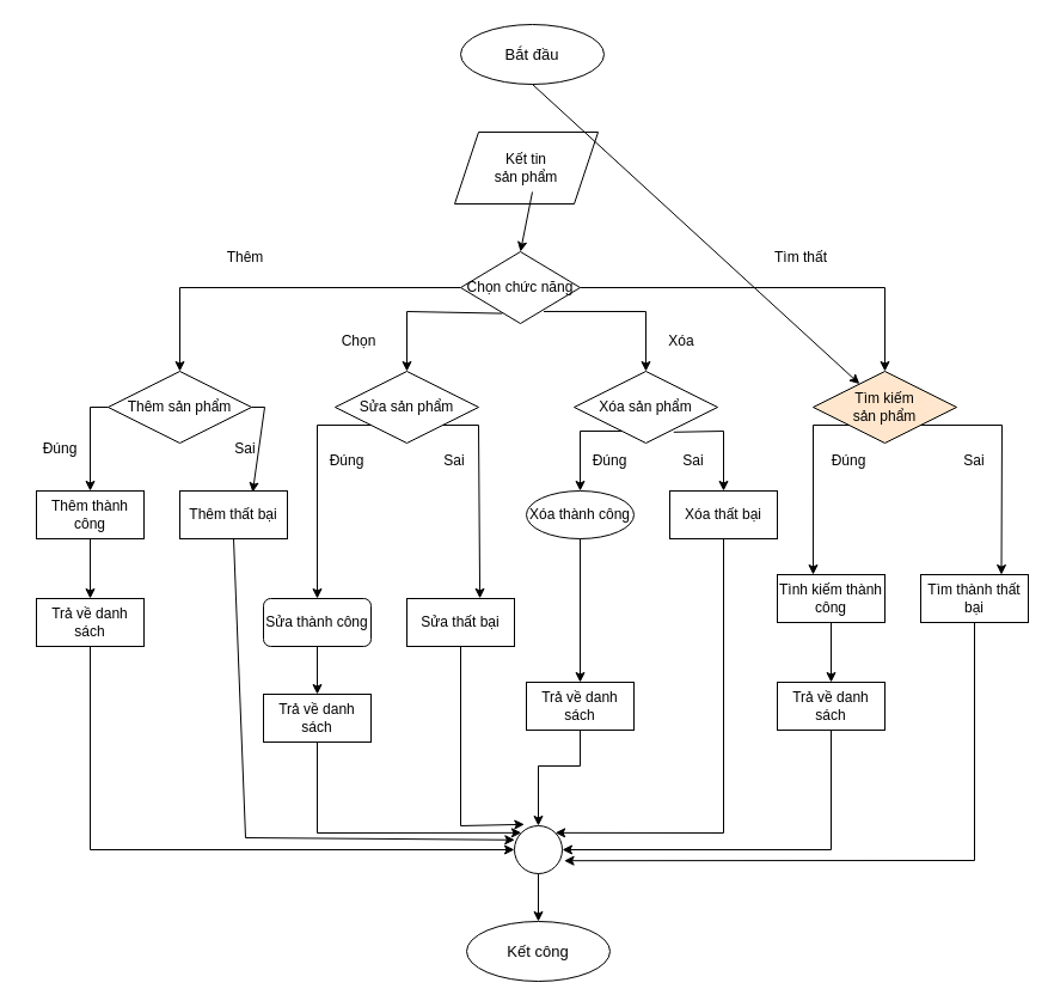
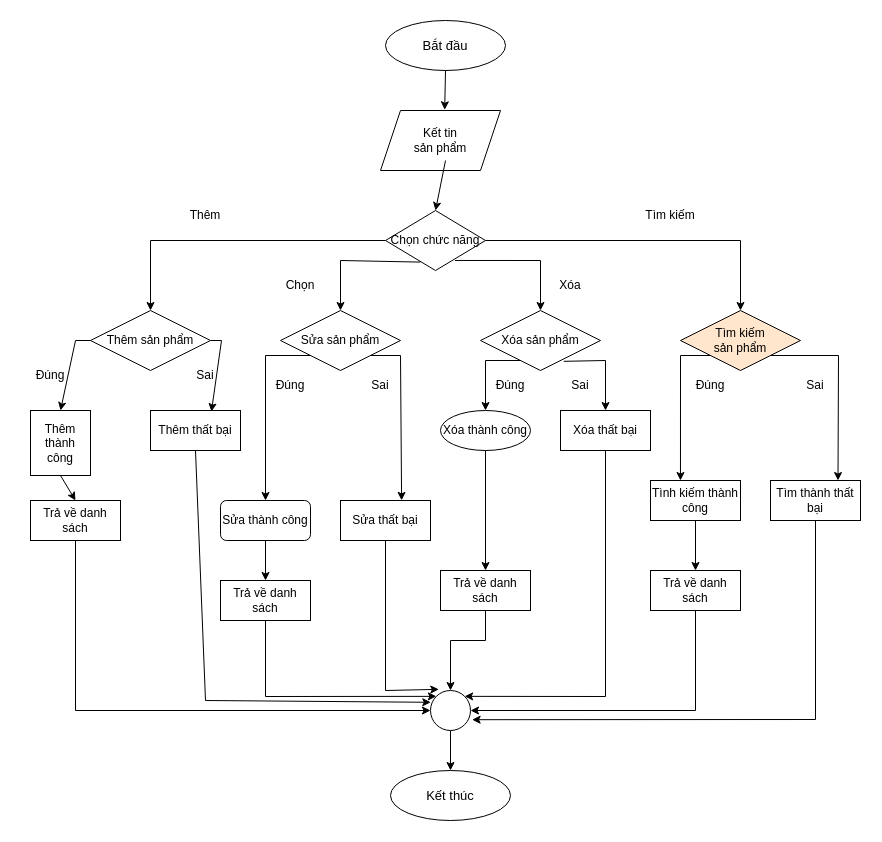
  <mxCell id="0" />
  <mxCell id="1" parent="0" />
  <mxCell id="2" value="Bắt đầu" style="ellipse;whiteSpace=wrap;html=1;fontSize=13;" parent="1" vertex="1"><mxGeometry x="385" y="20" width="120" height="50" as="geometry" /></mxCell>
  <mxCell id="3" value="Kết tin &lt;br&gt;sản phẩm" style="shape=parallelogram;perimeter=parallelogramPerimeter;whiteSpace=wrap;html=1;fixedSize=1;" vertex="1" parent="1"><mxGeometry x="380" y="110" width="120" height="60" as="geometry" /></mxCell>
  <mxCell id="4" value="Chọn chức năng" style="rhombus;whiteSpace=wrap;html=1;" vertex="1" parent="1"><mxGeometry x="385" y="210" width="100" height="60" as="geometry" /></mxCell>
  <mxCell id="5" value="Thêm sản phẩm" style="rhombus;whiteSpace=wrap;html=1;" vertex="1" parent="1"><mxGeometry x="90" y="310" width="120" height="60" as="geometry" /></mxCell>
  <mxCell id="6" value="Sửa sản phẩm" style="rhombus;whiteSpace=wrap;html=1;" vertex="1" parent="1"><mxGeometry x="280" y="310" width="120" height="60" as="geometry" /></mxCell>
  <mxCell id="7" value="Xóa sản phẩm" style="rhombus;whiteSpace=wrap;html=1;" vertex="1" parent="1"><mxGeometry x="480" y="310" width="120" height="60" as="geometry" /></mxCell>
  <mxCell id="8" value="Tìm kiếm &lt;br&gt;sản phẩm" style="rhombus;whiteSpace=wrap;html=1;fillColor=#ffe6cc;" vertex="1" parent="1"><mxGeometry x="680" y="310" width="120" height="60" as="geometry" /></mxCell>
- <mxCell id="9" value="Kết công" style="ellipse;whiteSpace=wrap;html=1;fontSize=13;" vertex="1" parent="1"><mxGeometry x="390" y="770" width="120" height="50" as="geometry" /></mxCell>
- <mxCell id="10" value="Thêm thành công" style="rounded=0;whiteSpace=wrap;html=1;" vertex="1" parent="1"><mxGeometry x="30" y="410" width="90" height="40" as="geometry" /></mxCell>
+ <mxCell id="9" value="Kết thúc" style="ellipse;whiteSpace=wrap;html=1;fontSize=13;" vertex="1" parent="1"><mxGeometry x="390" y="770" width="120" height="50" as="geometry" /></mxCell>
+ <mxCell id="10" value="Thêm thành công" style="rounded=0;whiteSpace=wrap;html=1;" vertex="1" parent="1"><mxGeometry x="30" y="410" width="60" height="65" as="geometry" /></mxCell>
  <mxCell id="11" value="Thêm thất bại" style="rounded=0;whiteSpace=wrap;html=1;" vertex="1" parent="1"><mxGeometry x="150" y="410" width="90" height="40" as="geometry" /></mxCell>
  <mxCell id="12" value="Sửa thành công" style="whiteSpace=wrap;html=1;rounded=1;" vertex="1" parent="1"><mxGeometry x="220" y="500" width="90" height="40" as="geometry" /></mxCell>
  <mxCell id="13" value="Sửa thất bại" style="rounded=0;whiteSpace=wrap;html=1;" vertex="1" parent="1"><mxGeometry x="340" y="500" width="90" height="40" as="geometry" /></mxCell>
  <mxCell id="14" value="Xóa thành công" style="ellipse;whiteSpace=wrap;html=1;" vertex="1" parent="1"><mxGeometry x="440" y="410" width="90" height="40" as="geometry" /></mxCell>
  <mxCell id="15" value="Xóa thất bại" style="rounded=0;whiteSpace=wrap;html=1;" vertex="1" parent="1"><mxGeometry x="560" y="410" width="90" height="40" as="geometry" /></mxCell>
  <mxCell id="16" value="Tình kiếm thành công" style="rounded=0;whiteSpace=wrap;html=1;" vertex="1" parent="1"><mxGeometry x="650" y="480" width="90" height="40" as="geometry" /></mxCell>
  <mxCell id="17" value="Tìm thành thất bại" style="rounded=0;whiteSpace=wrap;html=1;" vertex="1" parent="1"><mxGeometry x="770" y="480" width="90" height="40" as="geometry" /></mxCell>
  <mxCell id="18" value="Trả về danh sách" style="rounded=0;whiteSpace=wrap;html=1;" vertex="1" parent="1"><mxGeometry x="30" y="500" width="90" height="40" as="geometry" /></mxCell>
  <mxCell id="19" value="Trả về danh sách" style="rounded=0;whiteSpace=wrap;html=1;" vertex="1" parent="1"><mxGeometry x="220" y="580" width="90" height="40" as="geometry" /></mxCell>
  <mxCell id="20" value="Trả về danh sách" style="rounded=0;whiteSpace=wrap;html=1;" vertex="1" parent="1"><mxGeometry x="440" y="570" width="90" height="40" as="geometry" /></mxCell>
  <mxCell id="21" value="Trả về danh sách" style="rounded=0;whiteSpace=wrap;html=1;" vertex="1" parent="1"><mxGeometry x="650" y="570" width="90" height="40" as="geometry" /></mxCell>
- <mxCell id="22" value="" style="endArrow=classic;html=1;rounded=0;exitX=0.5;exitY=1;exitDx=0;exitDy=0;" edge="1" parent="1" source="2" target="8"><mxGeometry width="50" height="50" relative="1" as="geometry"><mxPoint x="590" y="40" as="sourcePoint" /><mxPoint x="640" y="-10" as="targetPoint" /></mxGeometry></mxCell>
+ <mxCell id="22" value="" style="endArrow=classic;html=1;rounded=0;exitX=0.5;exitY=1;exitDx=0;exitDy=0;entryX=0.535;entryY=-0.012;entryDx=0;entryDy=0;entryPerimeter=0;" edge="1" parent="1" source="2" target="3"><mxGeometry width="50" height="50" relative="1" as="geometry"><mxPoint x="590" y="40" as="sourcePoint" /><mxPoint x="640" y="-10" as="targetPoint" /></mxGeometry></mxCell>
  <mxCell id="23" value="" style="endArrow=classic;html=1;rounded=0;exitX=0.5;exitY=1;exitDx=0;exitDy=0;entryX=0.5;entryY=0;entryDx=0;entryDy=0;" edge="1" parent="1" target="4"><mxGeometry width="50" height="50" relative="1" as="geometry"><mxPoint x="445" y="160" as="sourcePoint" /><mxPoint x="444" y="209" as="targetPoint" /></mxGeometry></mxCell>
  <mxCell id="24" value="" style="endArrow=classic;html=1;rounded=0;exitX=0;exitY=0.5;exitDx=0;exitDy=0;entryX=0.5;entryY=0;entryDx=0;entryDy=0;" edge="1" parent="1" source="4" target="5"><mxGeometry width="50" height="50" relative="1" as="geometry"><mxPoint x="200" y="190" as="sourcePoint" /><mxPoint x="250" y="140" as="targetPoint" /><Array as="points"><mxPoint x="150" y="240" /></Array></mxGeometry></mxCell>
  <mxCell id="25" value="" style="endArrow=classic;html=1;rounded=0;exitX=1;exitY=0.5;exitDx=0;exitDy=0;" edge="1" parent="1" source="4" target="8"><mxGeometry width="50" height="50" relative="1" as="geometry"><mxPoint x="610" y="210" as="sourcePoint" /><mxPoint x="660" y="160" as="targetPoint" /><Array as="points"><mxPoint x="740" y="240" /></Array></mxGeometry></mxCell>
  <mxCell id="26" value="" style="endArrow=classic;html=1;rounded=0;exitX=0.348;exitY=0.86;exitDx=0;exitDy=0;entryX=0.5;entryY=0;entryDx=0;entryDy=0;exitPerimeter=0;" edge="1" parent="1" source="4" target="6"><mxGeometry width="50" height="50" relative="1" as="geometry"><mxPoint x="350" y="310" as="sourcePoint" /><mxPoint x="400" y="260" as="targetPoint" /><Array as="points"><mxPoint x="340" y="260" /></Array></mxGeometry></mxCell>
  <mxCell id="27" value="" style="endArrow=classic;html=1;rounded=0;exitX=0.695;exitY=0.833;exitDx=0;exitDy=0;exitPerimeter=0;entryX=0.5;entryY=0;entryDx=0;entryDy=0;" edge="1" parent="1" source="4" target="7"><mxGeometry width="50" height="50" relative="1" as="geometry"><mxPoint x="550" y="300" as="sourcePoint" /><mxPoint x="600" y="250" as="targetPoint" /><Array as="points"><mxPoint x="540" y="260" /></Array></mxGeometry></mxCell>
  <mxCell id="28" value="Thêm" style="text;html=1;strokeColor=none;fillColor=none;align=center;verticalAlign=middle;whiteSpace=wrap;rounded=0;" vertex="1" parent="1"><mxGeometry x="175" y="200" width="60" height="30" as="geometry" /></mxCell>
  <mxCell id="29" value="Chọn" style="text;html=1;strokeColor=none;fillColor=none;align=center;verticalAlign=middle;whiteSpace=wrap;rounded=0;" vertex="1" parent="1"><mxGeometry x="270" y="270" width="60" height="30" as="geometry" /></mxCell>
  <mxCell id="30" value="Xóa" style="text;html=1;strokeColor=none;fillColor=none;align=center;verticalAlign=middle;whiteSpace=wrap;rounded=0;" vertex="1" parent="1"><mxGeometry x="540" y="270" width="60" height="30" as="geometry" /></mxCell>
- <mxCell id="31" value="Tìm thất" style="text;html=1;strokeColor=none;fillColor=none;align=center;verticalAlign=middle;whiteSpace=wrap;rounded=0;" vertex="1" parent="1"><mxGeometry x="640" y="200" width="60" height="30" as="geometry" /></mxCell>
+ <mxCell id="31" value="Tìm kiếm" style="text;html=1;strokeColor=none;fillColor=none;align=center;verticalAlign=middle;whiteSpace=wrap;rounded=0;" vertex="1" parent="1"><mxGeometry x="640" y="200" width="60" height="30" as="geometry" /></mxCell>
  <mxCell id="32" value="" style="endArrow=classic;html=1;rounded=0;exitX=0;exitY=0.5;exitDx=0;exitDy=0;entryX=0.5;entryY=0;entryDx=0;entryDy=0;" edge="1" parent="1" source="5" target="10"><mxGeometry width="50" height="50" relative="1" as="geometry"><mxPoint x="40" y="340" as="sourcePoint" /><mxPoint x="90" y="290" as="targetPoint" /><Array as="points"><mxPoint x="75" y="340" /></Array></mxGeometry></mxCell>
  <mxCell id="33" value="" style="endArrow=classic;html=1;rounded=0;exitX=1;exitY=0.5;exitDx=0;exitDy=0;entryX=0.677;entryY=0.029;entryDx=0;entryDy=0;entryPerimeter=0;" edge="1" parent="1" source="5" target="11"><mxGeometry width="50" height="50" relative="1" as="geometry"><mxPoint x="190" y="390" as="sourcePoint" /><mxPoint x="240" y="340" as="targetPoint" /><Array as="points"><mxPoint x="221" y="340" /></Array></mxGeometry></mxCell>
  <mxCell id="34" value="Đúng" style="text;html=1;strokeColor=none;fillColor=none;align=center;verticalAlign=middle;whiteSpace=wrap;rounded=0;" vertex="1" parent="1"><mxGeometry y="360" width="60" height="30" as="geometry" x="20" /></mxCell>
  <mxCell id="35" value="Sai" style="text;html=1;strokeColor=none;fillColor=none;align=center;verticalAlign=middle;whiteSpace=wrap;rounded=0;" vertex="1" parent="1"><mxGeometry x="175" y="360" width="60" height="30" as="geometry" /></mxCell>
  <mxCell id="36" value="" style="endArrow=classic;html=1;rounded=0;exitX=0.5;exitY=1;exitDx=0;exitDy=0;entryX=0.5;entryY=0;entryDx=0;entryDy=0;" edge="1" parent="1" source="10" target="18"><mxGeometry width="50" height="50" relative="1" as="geometry"><mxPoint x="150" y="520" as="sourcePoint" /><mxPoint x="200" y="470" as="targetPoint" /></mxGeometry></mxCell>
  <mxCell id="37" value="" style="endArrow=classic;html=1;rounded=0;exitX=0;exitY=1;exitDx=0;exitDy=0;entryX=0.5;entryY=0;entryDx=0;entryDy=0;" edge="1" parent="1" source="6" target="12"><mxGeometry width="50" height="50" relative="1" as="geometry"><mxPoint x="340" y="430" as="sourcePoint" /><mxPoint x="390" y="380" as="targetPoint" /><Array as="points"><mxPoint x="265" y="355" /></Array></mxGeometry></mxCell>
  <mxCell id="38" value="" style="endArrow=classic;html=1;rounded=0;exitX=1;exitY=1;exitDx=0;exitDy=0;entryX=0.679;entryY=-0.003;entryDx=0;entryDy=0;entryPerimeter=0;" edge="1" parent="1" source="6" target="13"><mxGeometry width="50" height="50" relative="1" as="geometry"><mxPoint x="340" y="480" as="sourcePoint" /><mxPoint x="390" y="430" as="targetPoint" /><Array as="points"><mxPoint x="400" y="355" /></Array></mxGeometry></mxCell>
  <mxCell id="39" value="Đúng" style="text;html=1;strokeColor=none;fillColor=none;align=center;verticalAlign=middle;whiteSpace=wrap;rounded=0;" vertex="1" parent="1"><mxGeometry x="260" y="370" width="60" height="30" as="geometry" /></mxCell>
  <mxCell id="40" value="Sai" style="text;html=1;strokeColor=none;fillColor=none;align=center;verticalAlign=middle;whiteSpace=wrap;rounded=0;" vertex="1" parent="1"><mxGeometry x="350" y="370" width="60" height="30" as="geometry" /></mxCell>
  <mxCell id="41" value="" style="endArrow=classic;html=1;rounded=0;exitX=0.5;exitY=1;exitDx=0;exitDy=0;" edge="1" parent="1" source="12" target="19"><mxGeometry width="50" height="50" relative="1" as="geometry"><mxPoint x="310" y="590" as="sourcePoint" /><mxPoint x="360" y="540" as="targetPoint" /></mxGeometry></mxCell>
  <mxCell id="42" value="" style="endArrow=classic;html=1;rounded=0;entryX=0.5;entryY=0;entryDx=0;entryDy=0;" edge="1" parent="1" target="14"><mxGeometry width="50" height="50" relative="1" as="geometry"><mxPoint x="520" y="360" as="sourcePoint" /><mxPoint x="480" y="360" as="targetPoint" /><Array as="points"><mxPoint x="485" y="360" /></Array></mxGeometry></mxCell>
  <mxCell id="43" value="" style="endArrow=classic;html=1;rounded=0;exitX=0.694;exitY=0.847;exitDx=0;exitDy=0;exitPerimeter=0;entryX=0.5;entryY=0;entryDx=0;entryDy=0;" edge="1" parent="1" source="7" target="15"><mxGeometry width="50" height="50" relative="1" as="geometry"><mxPoint x="610" y="420" as="sourcePoint" /><mxPoint x="660" y="370" as="targetPoint" /><Array as="points"><mxPoint x="605" y="360" /></Array></mxGeometry></mxCell>
  <mxCell id="44" value="Đúng" style="text;html=1;strokeColor=none;fillColor=none;align=center;verticalAlign=middle;whiteSpace=wrap;rounded=0;" vertex="1" parent="1"><mxGeometry x="480" y="370" width="60" height="30" as="geometry" /></mxCell>
  <mxCell id="45" value="Sai" style="text;html=1;strokeColor=none;fillColor=none;align=center;verticalAlign=middle;whiteSpace=wrap;rounded=0;" vertex="1" parent="1"><mxGeometry x="550" y="370" width="60" height="30" as="geometry" /></mxCell>
  <mxCell id="46" value="" style="endArrow=classic;html=1;rounded=0;exitX=0.5;exitY=1;exitDx=0;exitDy=0;entryX=0.5;entryY=0;entryDx=0;entryDy=0;" edge="1" parent="1" source="14" target="20"><mxGeometry width="50" height="50" relative="1" as="geometry"><mxPoint x="530" y="490" as="sourcePoint" /><mxPoint x="580" y="440" as="targetPoint" /></mxGeometry></mxCell>
  <mxCell id="47" value="" style="endArrow=classic;html=1;rounded=0;exitX=0;exitY=1;exitDx=0;exitDy=0;entryX=0.333;entryY=0;entryDx=0;entryDy=0;entryPerimeter=0;" edge="1" parent="1" source="8" target="16"><mxGeometry width="50" height="50" relative="1" as="geometry"><mxPoint x="730" y="440" as="sourcePoint" /><mxPoint x="690" y="470" as="targetPoint" /><Array as="points"><mxPoint x="680" y="355" /></Array></mxGeometry></mxCell>
  <mxCell id="48" value="" style="endArrow=classic;html=1;rounded=0;exitX=1;exitY=1;exitDx=0;exitDy=0;entryX=0.75;entryY=0;entryDx=0;entryDy=0;" edge="1" parent="1" source="8" target="17"><mxGeometry width="50" height="50" relative="1" as="geometry"><mxPoint x="810" y="420" as="sourcePoint" /><mxPoint x="860" y="370" as="targetPoint" /><Array as="points"><mxPoint x="838" y="355" /></Array></mxGeometry></mxCell>
  <mxCell id="49" value="Đúng" style="text;html=1;strokeColor=none;fillColor=none;align=center;verticalAlign=middle;whiteSpace=wrap;rounded=0;" vertex="1" parent="1"><mxGeometry x="680" y="370" width="60" height="30" as="geometry" /></mxCell>
  <mxCell id="50" value="Sai" style="text;html=1;strokeColor=none;fillColor=none;align=center;verticalAlign=middle;whiteSpace=wrap;rounded=0;" vertex="1" parent="1"><mxGeometry x="785" y="370" width="60" height="30" as="geometry" /></mxCell>
  <mxCell id="51" value="" style="endArrow=classic;html=1;rounded=0;exitX=0.5;exitY=1;exitDx=0;exitDy=0;entryX=0.5;entryY=0;entryDx=0;entryDy=0;" edge="1" parent="1" source="16" target="21"><mxGeometry width="50" height="50" relative="1" as="geometry"><mxPoint x="720" y="560" as="sourcePoint" /><mxPoint x="770" y="510" as="targetPoint" /></mxGeometry></mxCell>
  <mxCell id="52" value="" style="ellipse;whiteSpace=wrap;html=1;aspect=fixed;" vertex="1" parent="1"><mxGeometry x="430" y="690" width="40" height="40" as="geometry" /></mxCell>
  <mxCell id="53" value="" style="endArrow=classic;html=1;rounded=0;exitX=0.5;exitY=1;exitDx=0;exitDy=0;entryX=0;entryY=0.5;entryDx=0;entryDy=0;" edge="1" parent="1" source="18" target="52"><mxGeometry width="50" height="50" relative="1" as="geometry"><mxPoint x="130" y="700" as="sourcePoint" /><mxPoint x="410" y="710" as="targetPoint" /><Array as="points"><mxPoint x="75" y="710" /></Array></mxGeometry></mxCell>
  <mxCell id="54" value="" style="endArrow=classic;html=1;rounded=0;exitX=0.5;exitY=1;exitDx=0;exitDy=0;entryX=0.007;entryY=0.295;entryDx=0;entryDy=0;entryPerimeter=0;" edge="1" parent="1" source="11" target="52"><mxGeometry width="50" height="50" relative="1" as="geometry"><mxPoint x="160" y="680" as="sourcePoint" /><mxPoint x="210" y="630" as="targetPoint" /><Array as="points"><mxPoint x="205" y="700" /></Array></mxGeometry></mxCell>
  <mxCell id="55" value="" style="endArrow=classic;html=1;rounded=0;exitX=0.5;exitY=1;exitDx=0;exitDy=0;entryX=0;entryY=0;entryDx=0;entryDy=0;" edge="1" parent="1" source="19" target="52"><mxGeometry width="50" height="50" relative="1" as="geometry"><mxPoint x="340" y="660" as="sourcePoint" /><mxPoint x="390" y="610" as="targetPoint" /><Array as="points"><mxPoint x="265" y="696" /></Array></mxGeometry></mxCell>
  <mxCell id="56" value="" style="endArrow=classic;html=1;rounded=0;exitX=0.5;exitY=1;exitDx=0;exitDy=0;entryX=0.208;entryY=-0.029;entryDx=0;entryDy=0;entryPerimeter=0;" edge="1" parent="1" source="13" target="52"><mxGeometry width="50" height="50" relative="1" as="geometry"><mxPoint x="390" y="640" as="sourcePoint" /><mxPoint x="440" y="590" as="targetPoint" /><Array as="points"><mxPoint x="385" y="690" /></Array></mxGeometry></mxCell>
  <mxCell id="57" value="" style="endArrow=classic;html=1;rounded=0;exitX=0.5;exitY=1;exitDx=0;exitDy=0;entryX=0.5;entryY=0;entryDx=0;entryDy=0;" edge="1" parent="1" source="20" target="52"><mxGeometry width="50" height="50" relative="1" as="geometry"><mxPoint x="550" y="700" as="sourcePoint" /><mxPoint x="600" y="650" as="targetPoint" /><Array as="points"><mxPoint x="485" y="640" /><mxPoint x="450" y="640" /></Array></mxGeometry></mxCell>
  <mxCell id="58" value="" style="endArrow=classic;html=1;rounded=0;exitX=0.5;exitY=1;exitDx=0;exitDy=0;entryX=1;entryY=0;entryDx=0;entryDy=0;" edge="1" parent="1" source="15" target="52"><mxGeometry width="50" height="50" relative="1" as="geometry"><mxPoint x="580" y="660" as="sourcePoint" /><mxPoint x="630" y="610" as="targetPoint" /><Array as="points"><mxPoint x="605" y="696" /></Array></mxGeometry></mxCell>
  <mxCell id="59" value="" style="endArrow=classic;html=1;rounded=0;exitX=0.5;exitY=1;exitDx=0;exitDy=0;entryX=1;entryY=0.5;entryDx=0;entryDy=0;" edge="1" parent="1" source="21" target="52"><mxGeometry width="50" height="50" relative="1" as="geometry"><mxPoint x="740" y="710" as="sourcePoint" /><mxPoint x="790" y="660" as="targetPoint" /><Array as="points"><mxPoint x="695" y="710" /></Array></mxGeometry></mxCell>
  <mxCell id="60" value="" style="endArrow=classic;html=1;rounded=0;exitX=0.5;exitY=1;exitDx=0;exitDy=0;entryX=1.04;entryY=0.73;entryDx=0;entryDy=0;entryPerimeter=0;" edge="1" parent="1" source="17" target="52"><mxGeometry width="50" height="50" relative="1" as="geometry"><mxPoint x="730" y="700" as="sourcePoint" /><mxPoint x="780" y="650" as="targetPoint" /><Array as="points"><mxPoint x="815" y="719" /></Array></mxGeometry></mxCell>
  <mxCell id="61" value="" style="endArrow=classic;html=1;rounded=0;exitX=0.5;exitY=1;exitDx=0;exitDy=0;entryX=0.5;entryY=0;entryDx=0;entryDy=0;" edge="1" parent="1" source="52" target="9"><mxGeometry width="50" height="50" relative="1" as="geometry"><mxPoint x="520" y="790" as="sourcePoint" /><mxPoint x="570" y="740" as="targetPoint" /></mxGeometry></mxCell>
